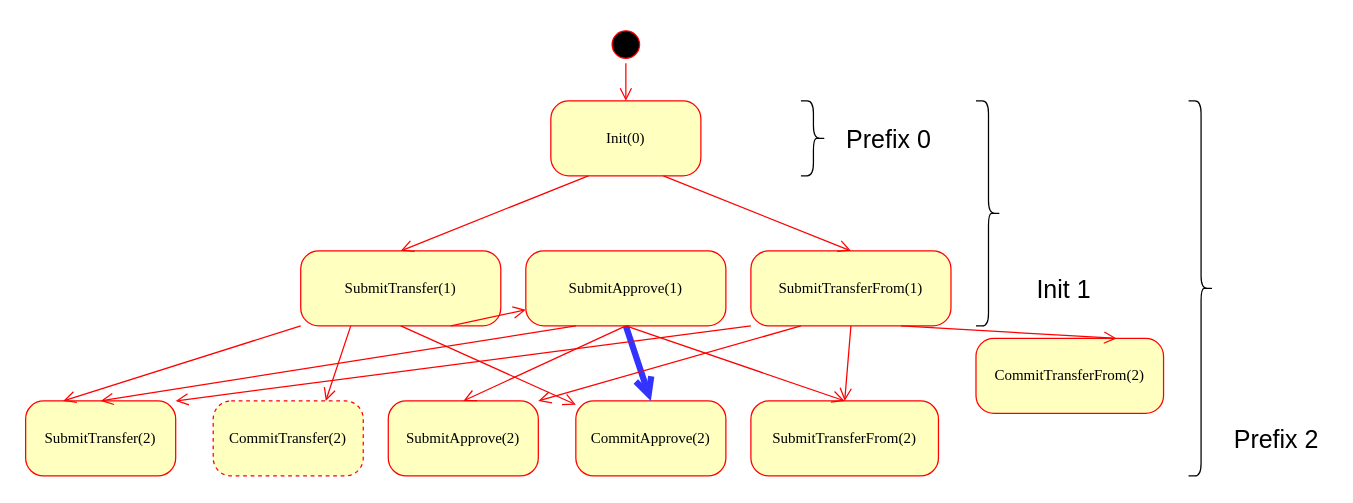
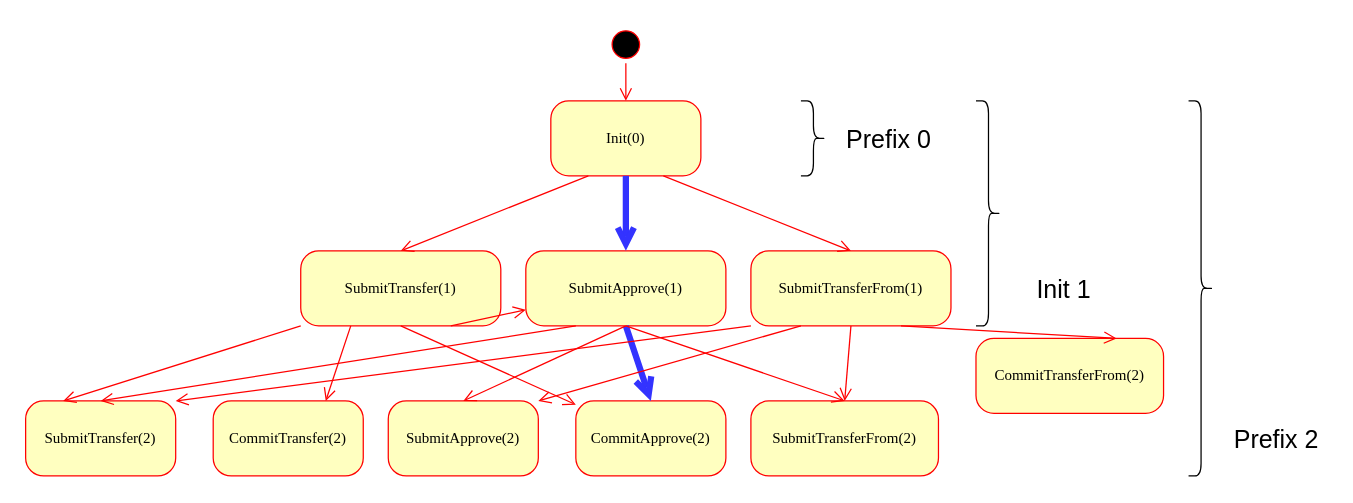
  <mxCell id="0" />
  <mxCell id="1" parent="0" />
  <mxCell id="2" value="" style="ellipse;html=1;shape=startState;fillColor=#000000;strokeColor=#ff0000;rounded=1;shadow=0;comic=0;labelBackgroundColor=none;fontFamily=Verdana;fontSize=12;fontColor=#000000;align=center;direction=south;" parent="1" vertex="1"><mxGeometry x="485" y="20" width="30" height="30" as="geometry" /></mxCell>
  <mxCell id="3" value="SubmitTransfer(1)" style="rounded=1;whiteSpace=wrap;html=1;arcSize=24;fillColor=#ffffc0;strokeColor=#ff0000;shadow=0;comic=0;labelBackgroundColor=none;fontFamily=Verdana;fontSize=12;fontColor=#000000;align=center;" parent="1" vertex="1"><mxGeometry x="240" y="200" width="160" height="60" as="geometry" /></mxCell>
  <mxCell id="4" value="Init(0)" style="rounded=1;whiteSpace=wrap;html=1;arcSize=24;fillColor=#ffffc0;strokeColor=#ff0000;shadow=0;comic=0;labelBackgroundColor=none;fontFamily=Verdana;fontSize=12;fontColor=#000000;align=center;" parent="1" vertex="1"><mxGeometry x="440" y="80" width="120" height="60" as="geometry" /></mxCell>
  <mxCell id="5" value="SubmitApprove(1)" style="rounded=1;whiteSpace=wrap;html=1;arcSize=24;fillColor=#ffffc0;strokeColor=#ff0000;shadow=0;comic=0;labelBackgroundColor=none;fontFamily=Verdana;fontSize=12;fontColor=#000000;align=center;" parent="1" vertex="1"><mxGeometry x="420" y="200" width="160" height="60" as="geometry" /></mxCell>
  <mxCell id="6" style="edgeStyle=orthogonalEdgeStyle;html=1;labelBackgroundColor=none;endArrow=open;endSize=8;strokeColor=#ff0000;fontFamily=Verdana;fontSize=12;align=left;" parent="1" source="2" target="4" edge="1"><mxGeometry relative="1" as="geometry" /></mxCell>
+ <mxCell id="7" style="edgeStyle=orthogonalEdgeStyle;html=1;labelBackgroundColor=none;endArrow=open;endSize=8;strokeColor=#3333FF;fontFamily=Verdana;fontSize=12;align=left;entryX=0.5;entryY=0;entryDx=0;entryDy=0;exitX=0.5;exitY=1;exitDx=0;exitDy=0;strokeWidth=5;" parent="1" source="4" target="5" edge="1"><mxGeometry relative="1" as="geometry"><Array as="points"><mxPoint x="500" y="170" /><mxPoint x="500" y="170" /></Array></mxGeometry></mxCell>
  <mxCell id="8" value="SubmitTransferFrom(1)" style="rounded=1;whiteSpace=wrap;html=1;arcSize=24;fillColor=#ffffc0;strokeColor=#ff0000;shadow=0;comic=0;labelBackgroundColor=none;fontFamily=Verdana;fontSize=12;fontColor=#000000;align=center;" vertex="1" parent="1"><mxGeometry x="600" y="200" width="160" height="60" as="geometry" /></mxCell>
  <mxCell id="9" style="html=1;labelBackgroundColor=none;endArrow=open;endSize=8;strokeColor=#ff0000;fontFamily=Verdana;fontSize=12;align=left;entryX=0.5;entryY=0;entryDx=0;entryDy=0;exitX=0.25;exitY=1;exitDx=0;exitDy=0;" edge="1" parent="1" source="4" target="3"><mxGeometry relative="1" as="geometry"><mxPoint x="510" y="150" as="sourcePoint" /><mxPoint x="510" y="210" as="targetPoint" /></mxGeometry></mxCell>
  <mxCell id="10" style="html=1;labelBackgroundColor=none;endArrow=open;endSize=8;strokeColor=#ff0000;fontFamily=Verdana;fontSize=12;align=left;entryX=0.5;entryY=0;entryDx=0;entryDy=0;exitX=0.75;exitY=1;exitDx=0;exitDy=0;" edge="1" parent="1" source="4" target="8"><mxGeometry relative="1" as="geometry"><mxPoint x="480" y="150" as="sourcePoint" /><mxPoint x="330" y="210" as="targetPoint" /></mxGeometry></mxCell>
  <mxCell id="11" value="SubmitTransfer(2)" style="rounded=1;whiteSpace=wrap;html=1;arcSize=24;fillColor=#ffffc0;strokeColor=#ff0000;shadow=0;comic=0;labelBackgroundColor=none;fontFamily=Verdana;fontSize=12;fontColor=#000000;align=center;" vertex="1" parent="1"><mxGeometry x="20" y="320" width="120" height="60" as="geometry" /></mxCell>
  <mxCell id="12" value="SubmitApprove(2)" style="rounded=1;whiteSpace=wrap;html=1;arcSize=24;fillColor=#ffffc0;strokeColor=#ff0000;shadow=0;comic=0;labelBackgroundColor=none;fontFamily=Verdana;fontSize=12;fontColor=#000000;align=center;" vertex="1" parent="1"><mxGeometry x="310" y="320" width="120" height="60" as="geometry" /></mxCell>
  <mxCell id="13" value="SubmitTransferFrom(2)" style="rounded=1;whiteSpace=wrap;html=1;arcSize=24;fillColor=#ffffc0;strokeColor=#ff0000;shadow=0;comic=0;labelBackgroundColor=none;fontFamily=Verdana;fontSize=12;fontColor=#000000;align=center;" vertex="1" parent="1"><mxGeometry x="600" y="320" width="150" height="60" as="geometry" /></mxCell>
  <mxCell id="14" value="CommitTransferFrom(2)" style="rounded=1;whiteSpace=wrap;html=1;arcSize=24;fillColor=#ffffc0;strokeColor=#ff0000;shadow=0;comic=0;labelBackgroundColor=none;fontFamily=Verdana;fontSize=12;fontColor=#000000;align=center;" vertex="1" parent="1"><mxGeometry x="780" y="270" width="150" height="60" as="geometry" /></mxCell>
  <mxCell id="15" value="CommitApprove(2)" style="rounded=1;whiteSpace=wrap;html=1;arcSize=24;fillColor=#ffffc0;strokeColor=#ff0000;shadow=0;comic=0;labelBackgroundColor=none;fontFamily=Verdana;fontSize=12;fontColor=#000000;align=center;" vertex="1" parent="1"><mxGeometry x="460" y="320" width="120" height="60" as="geometry" /></mxCell>
- <mxCell id="16" value="CommitTransfer(2)" style="rounded=1;whiteSpace=wrap;html=1;arcSize=24;fillColor=#ffffc0;strokeColor=#ff0000;shadow=0;comic=0;labelBackgroundColor=none;fontFamily=Verdana;fontSize=12;fontColor=#000000;align=center;dashed=1;" vertex="1" parent="1"><mxGeometry x="170" y="320" width="120" height="60" as="geometry" /></mxCell>
+ <mxCell id="16" value="CommitTransfer(2)" style="rounded=1;whiteSpace=wrap;html=1;arcSize=24;fillColor=#ffffc0;strokeColor=#ff0000;shadow=0;comic=0;labelBackgroundColor=none;fontFamily=Verdana;fontSize=12;fontColor=#000000;align=center;" vertex="1" parent="1"><mxGeometry x="170" y="320" width="120" height="60" as="geometry" /></mxCell>
  <mxCell id="17" style="html=1;labelBackgroundColor=none;endArrow=open;endSize=8;strokeColor=#3333FF;fontFamily=Verdana;fontSize=12;align=left;entryX=0.5;entryY=0;entryDx=0;entryDy=0;exitX=0.5;exitY=1;exitDx=0;exitDy=0;strokeWidth=5;" edge="1" parent="1" source="5" target="15"><mxGeometry relative="1" as="geometry"><mxPoint x="510" y="150" as="sourcePoint" /><mxPoint x="510" y="210" as="targetPoint" /></mxGeometry></mxCell>
  <mxCell id="18" style="html=1;labelBackgroundColor=none;endArrow=open;endSize=8;strokeColor=#ff0000;fontFamily=Verdana;fontSize=12;align=left;entryX=0.5;entryY=0;entryDx=0;entryDy=0;exitX=0.5;exitY=1;exitDx=0;exitDy=0;" edge="1" parent="1" source="5" target="13"><mxGeometry relative="1" as="geometry"><mxPoint x="510" y="270" as="sourcePoint" /><mxPoint x="530" y="330" as="targetPoint" /></mxGeometry></mxCell>
  <mxCell id="19" style="html=1;labelBackgroundColor=none;endArrow=open;endSize=8;strokeColor=#ff0000;fontFamily=Verdana;fontSize=12;align=left;entryX=0.5;entryY=0;entryDx=0;entryDy=0;exitX=0.5;exitY=1;exitDx=0;exitDy=0;" edge="1" parent="1" source="5" target="12"><mxGeometry relative="1" as="geometry"><mxPoint x="510" y="270" as="sourcePoint" /><mxPoint x="865" y="330" as="targetPoint" /></mxGeometry></mxCell>
  <mxCell id="20" style="html=1;labelBackgroundColor=none;endArrow=open;endSize=8;strokeColor=#ff0000;fontFamily=Verdana;fontSize=12;align=left;entryX=0.25;entryY=0;entryDx=0;entryDy=0;exitX=0;exitY=1;exitDx=0;exitDy=0;" edge="1" parent="1" source="3" target="11"><mxGeometry relative="1" as="geometry"><mxPoint x="510" y="270" as="sourcePoint" /><mxPoint x="90" y="330" as="targetPoint" /></mxGeometry></mxCell>
  <mxCell id="21" style="html=1;labelBackgroundColor=none;endArrow=open;endSize=8;strokeColor=#ff0000;fontFamily=Verdana;fontSize=12;align=left;entryX=0.5;entryY=0;entryDx=0;entryDy=0;exitX=0.25;exitY=1;exitDx=0;exitDy=0;" edge="1" parent="1" source="5" target="11"><mxGeometry relative="1" as="geometry"><mxPoint x="510" y="270" as="sourcePoint" /><mxPoint x="90" y="330" as="targetPoint" /></mxGeometry></mxCell>
  <mxCell id="22" style="html=1;labelBackgroundColor=none;endArrow=open;endSize=8;strokeColor=#ff0000;fontFamily=Verdana;fontSize=12;align=left;entryX=1;entryY=0;entryDx=0;entryDy=0;exitX=0.25;exitY=1;exitDx=0;exitDy=0;" edge="1" parent="1" source="8" target="12"><mxGeometry relative="1" as="geometry"><mxPoint x="510" y="270" as="sourcePoint" /><mxPoint x="380" y="330" as="targetPoint" /></mxGeometry></mxCell>
  <mxCell id="23" style="html=1;labelBackgroundColor=none;endArrow=open;endSize=8;strokeColor=#ff0000;fontFamily=Verdana;fontSize=12;align=left;entryX=0.75;entryY=0;entryDx=0;entryDy=0;exitX=0.75;exitY=1;exitDx=0;exitDy=0;" edge="1" parent="1" source="8" target="14"><mxGeometry relative="1" as="geometry"><mxPoint x="510" y="270" as="sourcePoint" /><mxPoint x="865" y="330" as="targetPoint" /></mxGeometry></mxCell>
  <mxCell id="24" style="html=1;labelBackgroundColor=none;endArrow=open;endSize=8;strokeColor=#ff0000;fontFamily=Verdana;fontSize=12;align=left;exitX=0.75;exitY=1;exitDx=0;exitDy=0;" edge="1" parent="1" source="3" target="5"><mxGeometry relative="1" as="geometry"><mxPoint x="370" y="270" as="sourcePoint" /><mxPoint x="827.5" y="330" as="targetPoint" /></mxGeometry></mxCell>
  <mxCell id="25" style="html=1;labelBackgroundColor=none;endArrow=open;endSize=8;strokeColor=#ff0000;fontFamily=Verdana;fontSize=12;align=left;entryX=0.5;entryY=0;entryDx=0;entryDy=0;exitX=0.5;exitY=1;exitDx=0;exitDy=0;" edge="1" parent="1" source="8" target="13"><mxGeometry relative="1" as="geometry"><mxPoint x="690" y="270" as="sourcePoint" /><mxPoint x="902.5" y="330" as="targetPoint" /></mxGeometry></mxCell>
  <mxCell id="26" style="html=1;labelBackgroundColor=none;endArrow=open;endSize=8;strokeColor=#ff0000;fontFamily=Verdana;fontSize=12;align=left;entryX=1;entryY=0;entryDx=0;entryDy=0;exitX=0;exitY=1;exitDx=0;exitDy=0;" edge="1" parent="1" source="8" target="11"><mxGeometry relative="1" as="geometry"><mxPoint x="610" y="270" as="sourcePoint" /><mxPoint x="300" y="330" as="targetPoint" /></mxGeometry></mxCell>
  <mxCell id="27" style="html=1;labelBackgroundColor=none;endArrow=open;endSize=8;strokeColor=#ff0000;fontFamily=Verdana;fontSize=12;align=left;entryX=0.75;entryY=0;entryDx=0;entryDy=0;exitX=0.25;exitY=1;exitDx=0;exitDy=0;" edge="1" parent="1" source="3" target="16"><mxGeometry relative="1" as="geometry"><mxPoint x="250" y="270" as="sourcePoint" /><mxPoint x="60" y="330" as="targetPoint" /></mxGeometry></mxCell>
  <mxCell id="28" style="html=1;labelBackgroundColor=none;endArrow=open;endSize=8;strokeColor=#ff0000;fontFamily=Verdana;fontSize=12;align=left;exitX=0.5;exitY=1;exitDx=0;exitDy=0;" edge="1" parent="1" source="3" target="15"><mxGeometry relative="1" as="geometry"><mxPoint x="290" y="270" as="sourcePoint" /><mxPoint x="270" y="330" as="targetPoint" /></mxGeometry></mxCell>
  <mxCell id="29" value="" style="shape=curlyBracket;whiteSpace=wrap;html=1;rounded=1;flipH=1;" vertex="1" parent="1"><mxGeometry x="640" y="80" width="20" height="60" as="geometry" /></mxCell>
  <mxCell id="30" value="&lt;font style=&quot;font-size: 20px;&quot;&gt;Prefix 0&lt;/font&gt;" style="text;html=1;align=center;verticalAlign=middle;resizable=0;points=[];autosize=1;strokeColor=none;fillColor=none;" vertex="1" parent="1"><mxGeometry x="670" y="100" width="80" height="20" as="geometry" /></mxCell>
  <mxCell id="31" value="" style="shape=curlyBracket;whiteSpace=wrap;html=1;rounded=1;flipH=1;" vertex="1" parent="1"><mxGeometry x="780" y="80" width="20" height="180" as="geometry" /></mxCell>
  <mxCell id="32" value="&lt;font style=&quot;font-size: 20px;&quot;&gt;Init 1&lt;/font&gt;" style="text;html=1;align=center;verticalAlign=middle;resizable=0;points=[];autosize=1;strokeColor=none;fillColor=none;" vertex="1" parent="1"><mxGeometry x="810" y="220" width="80" height="20" as="geometry" /></mxCell>
  <mxCell id="33" value="" style="shape=curlyBracket;whiteSpace=wrap;html=1;rounded=1;flipH=1;" vertex="1" parent="1"><mxGeometry x="950" y="80" width="20" height="300" as="geometry" /></mxCell>
  <mxCell id="34" value="&lt;font style=&quot;font-size: 20px;&quot;&gt;Prefix 2&lt;/font&gt;" style="text;html=1;align=center;verticalAlign=middle;resizable=0;points=[];autosize=1;strokeColor=none;fillColor=none;" vertex="1" parent="1"><mxGeometry x="980" y="340" width="80" height="20" as="geometry" /></mxCell>
